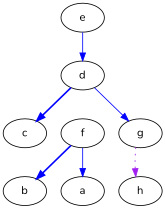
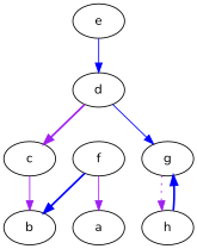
  digraph {
    fontname=Nunito
    node [fontname=Nunito]
    edge [color=blue dir=forward fontname=Nunito style=solid]
    f
    b
    a
    c
    e
    d
    g
    h
    f -> b [style=bold]
-   f -> a
+   f -> a [color=purple]
+   c -> b [color=purple]
    e -> d
-   d -> c [style=bold]
+   d -> c [color=purple style=bold]
    d -> g
    g -> h [color=purple style=dotted]
+   h -> g [style=bold]
  }
